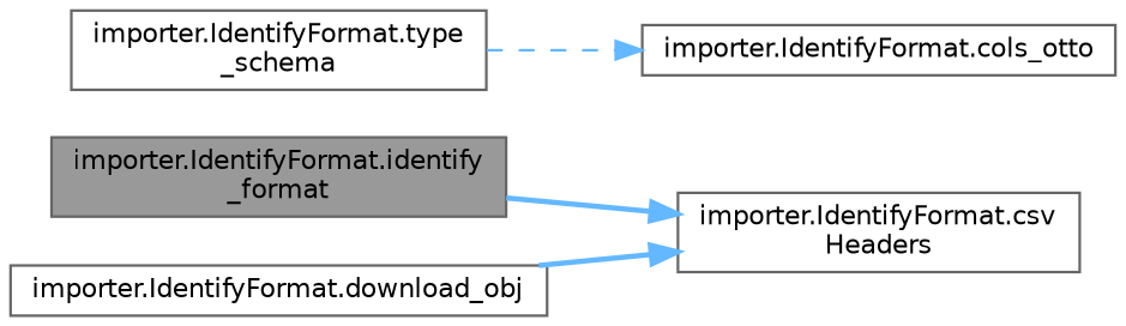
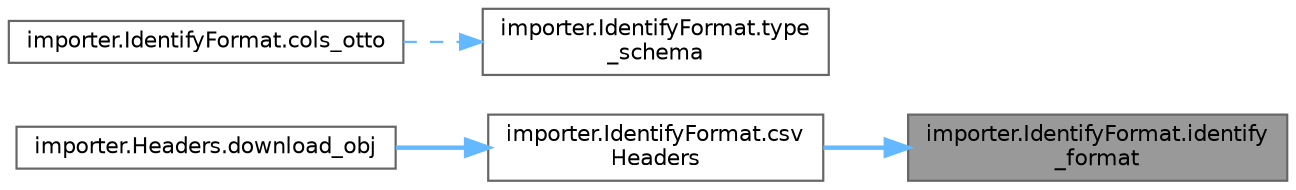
  digraph {
    rankdir=LR
    node [color=grey40 fillcolor=white fontname=Helvetica fontsize=10 shape=box style=filled]
    edge [color=steelblue1 fontname=Helvetica fontsize=10 labelfontname=Helvetica labelfontsize=10 style=bold]
    n1 [color=gray40 fillcolor=grey60 fontcolor=black height=0.2 label="importer.IdentifyFormat.identify\l_format" width=0.4]
    n2 [height=0.2 label="importer.IdentifyFormat.csv\lHeaders" width=0.4]
-   n3 [height=0.2 label="importer.IdentifyFormat.download_obj" width=0.4]
+   n3 [height=0.2 label="importer.Headers.download_obj" width=0.4]
    n4 [height=0.2 label="importer.IdentifyFormat.cols_otto" width=0.4]
    n5 [height=0.2 label="importer.IdentifyFormat.type\l_schema" width=0.4]
-   n1 -> n2
+   n2 -> n1
    n3 -> n2
-   n5 -> n4 [style=dashed]
+   n4 -> n5 [style=dashed]
  }
